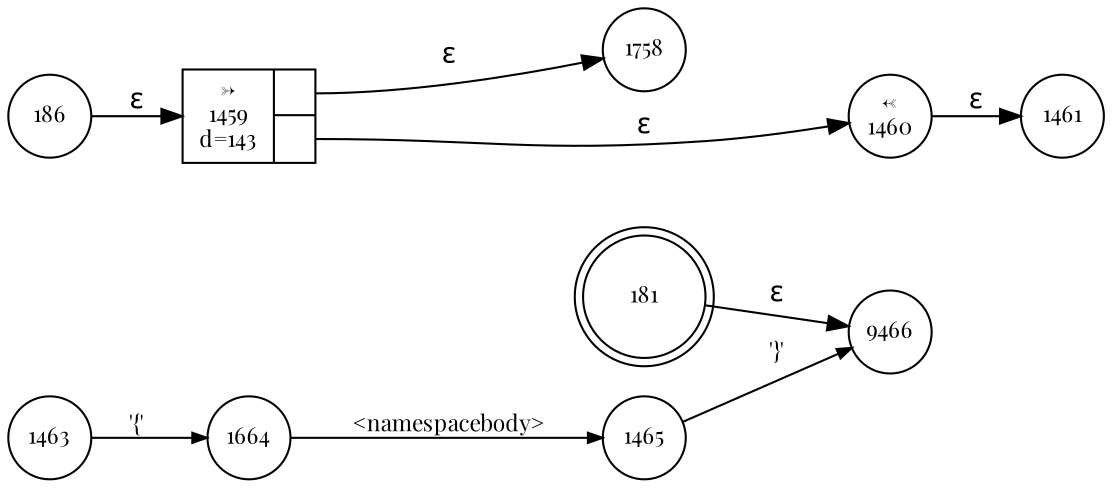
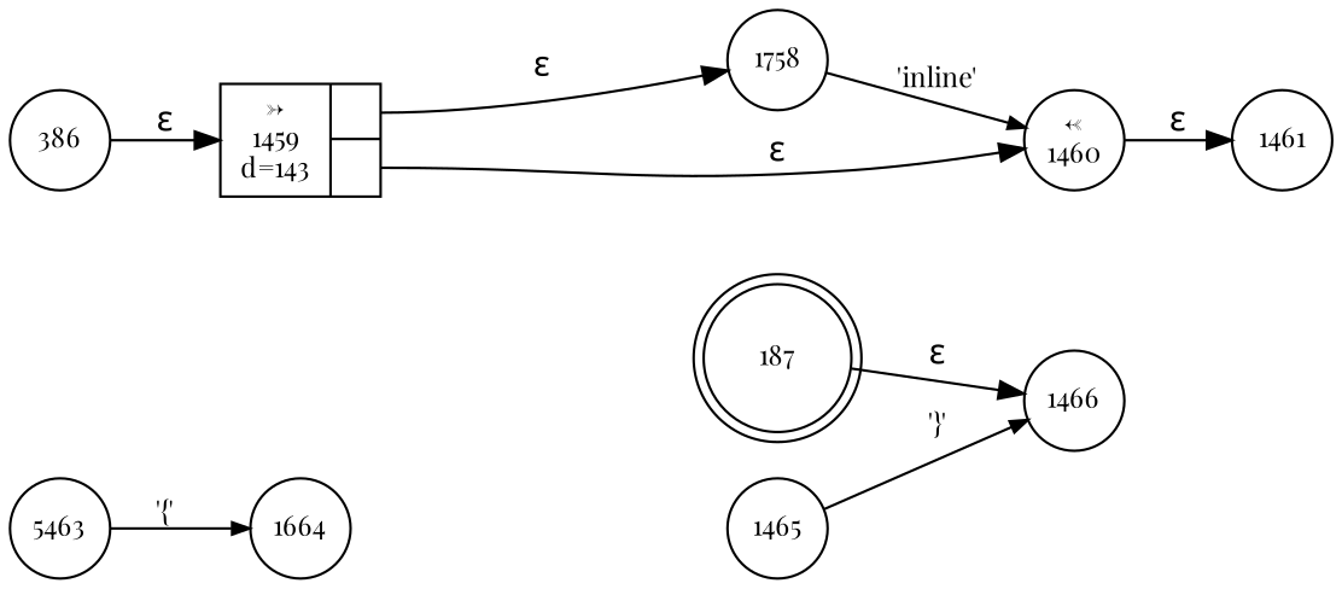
  digraph {
    fontname="Playfair Display"
    rankdir=LR
    node [fixedsize=true fontname="Playfair Display" fontsize=11 shape=circle peripheries=1]
    edge [fontname="Playfair Display"]
-   n1 [label=181 shape=doublecircle width=.6 peripheries=""]
-   n2 [label=9466 width=.55]
+   n1 [label=187 shape=doublecircle width=.6 peripheries=""]
+   n2 [label=1466 width=.55]
    n3 [label=1758 width=.55]
    n4 [label="&larr;\n1460" width=.55]
    n5 [label=1461 width=.55]
    n6 [fixedsize=false label="{&rarr;\n1459\nd=143|{<p0>|<p1>}}" shape=record]
-   n7 [label=1463 width=.55]
+   n7 [label=5463 width=.55]
    n8 [label=1664 width=.55]
    n9 [label=1465 width=.55]
-   n10 [label=186 width=.55]
+   n10 [label=386 width=.55]
    n1 -> n2 [label="&epsilon;"]
+   n3 -> n4 [arrowhead=normal arrowsize=.7 fontsize=11 label="'inline'"]
    n4 -> n5 [label="&epsilon;"]
    n6 -> n3 [label="&epsilon;" tailport=p0]
    n6 -> n4 [label="&epsilon;" tailport=p1]
    n7 -> n8 [arrowhead=normal arrowsize=.7 fontsize=11 label="'{'"]
-   n8 -> n9 [arrowhead=normal arrowsize=.7 fontsize=11 label="<namespacebody>"]
    n9 -> n2 [arrowhead=normal arrowsize=.7 fontsize=11 label="'}'"]
    n10 -> n6 [label="&epsilon;"]
  }
